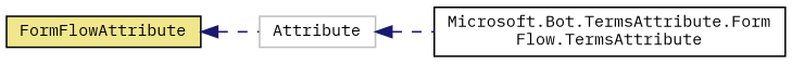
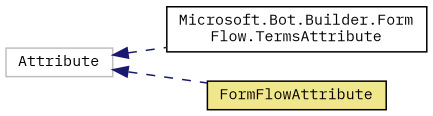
  digraph {
    fontname="IBM Plex Mono"
    rankdir=LR
    node [color=black fillcolor=white fontname="IBM Plex Mono" fontsize=10 shape=record style=filled]
    edge [color=midnightblue dir=back fontname="IBM Plex Mono" fontsize=10 labelfontname=Helvetica labelfontsize=10 style=dashed]
-   n1 [fontcolor=black height=0.2 label="Microsoft.Bot.TermsAttribute.Form\lFlow.TermsAttribute" width=0.4]
+   n1 [fontcolor=black height=0.2 label="Microsoft.Bot.Builder.Form\lFlow.TermsAttribute" width=0.4]
    n2 [fillcolor=khaki height=0.2 label=FormFlowAttribute width=0.4]
    n3 [color=grey75 height=0.2 label=Attribute width=0.4]
    n3 -> n1
-   n2 -> n3
+   n3 -> n2
  }
